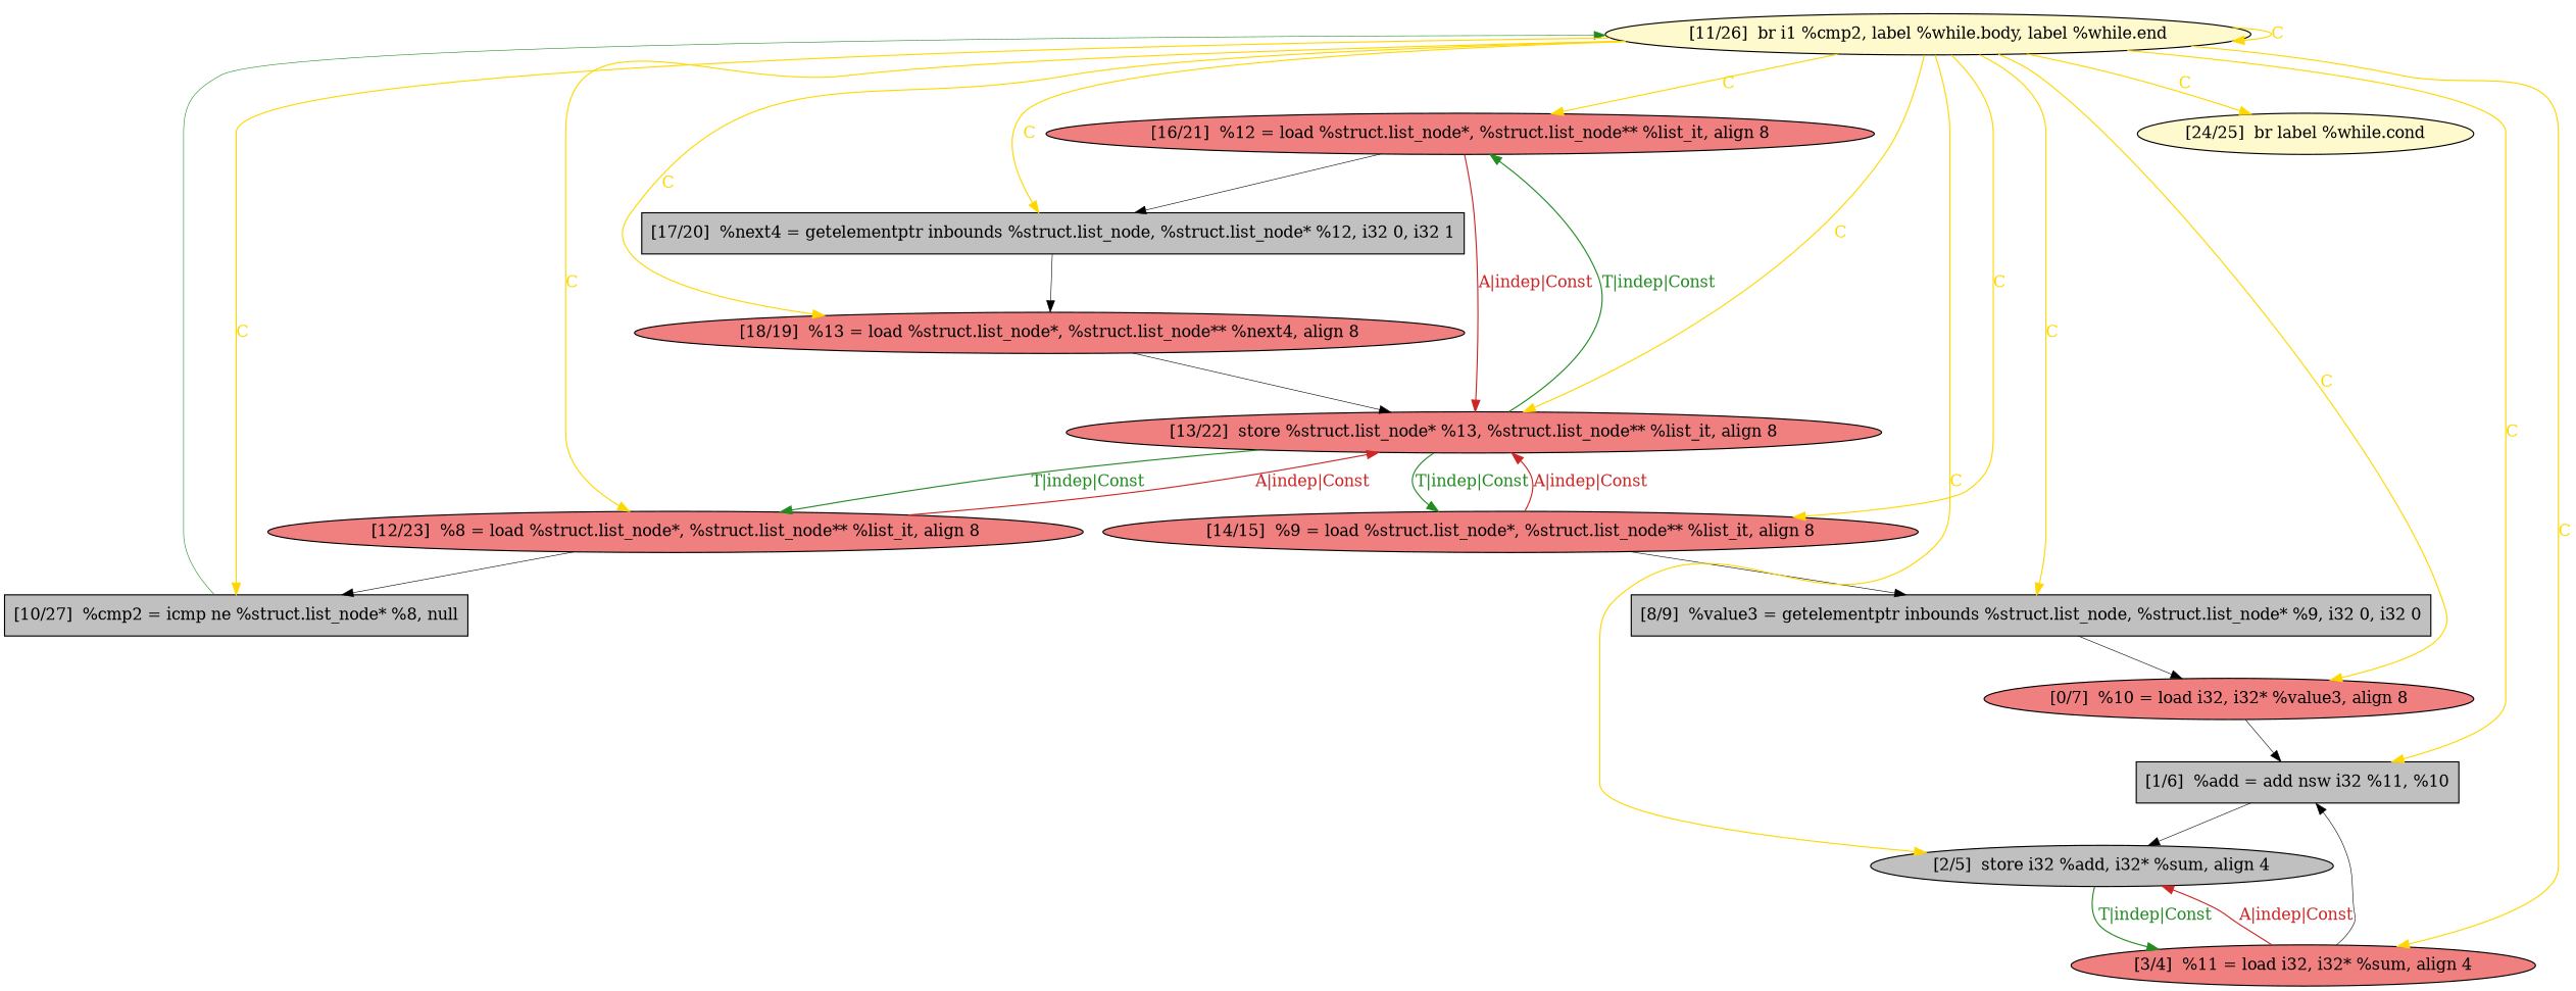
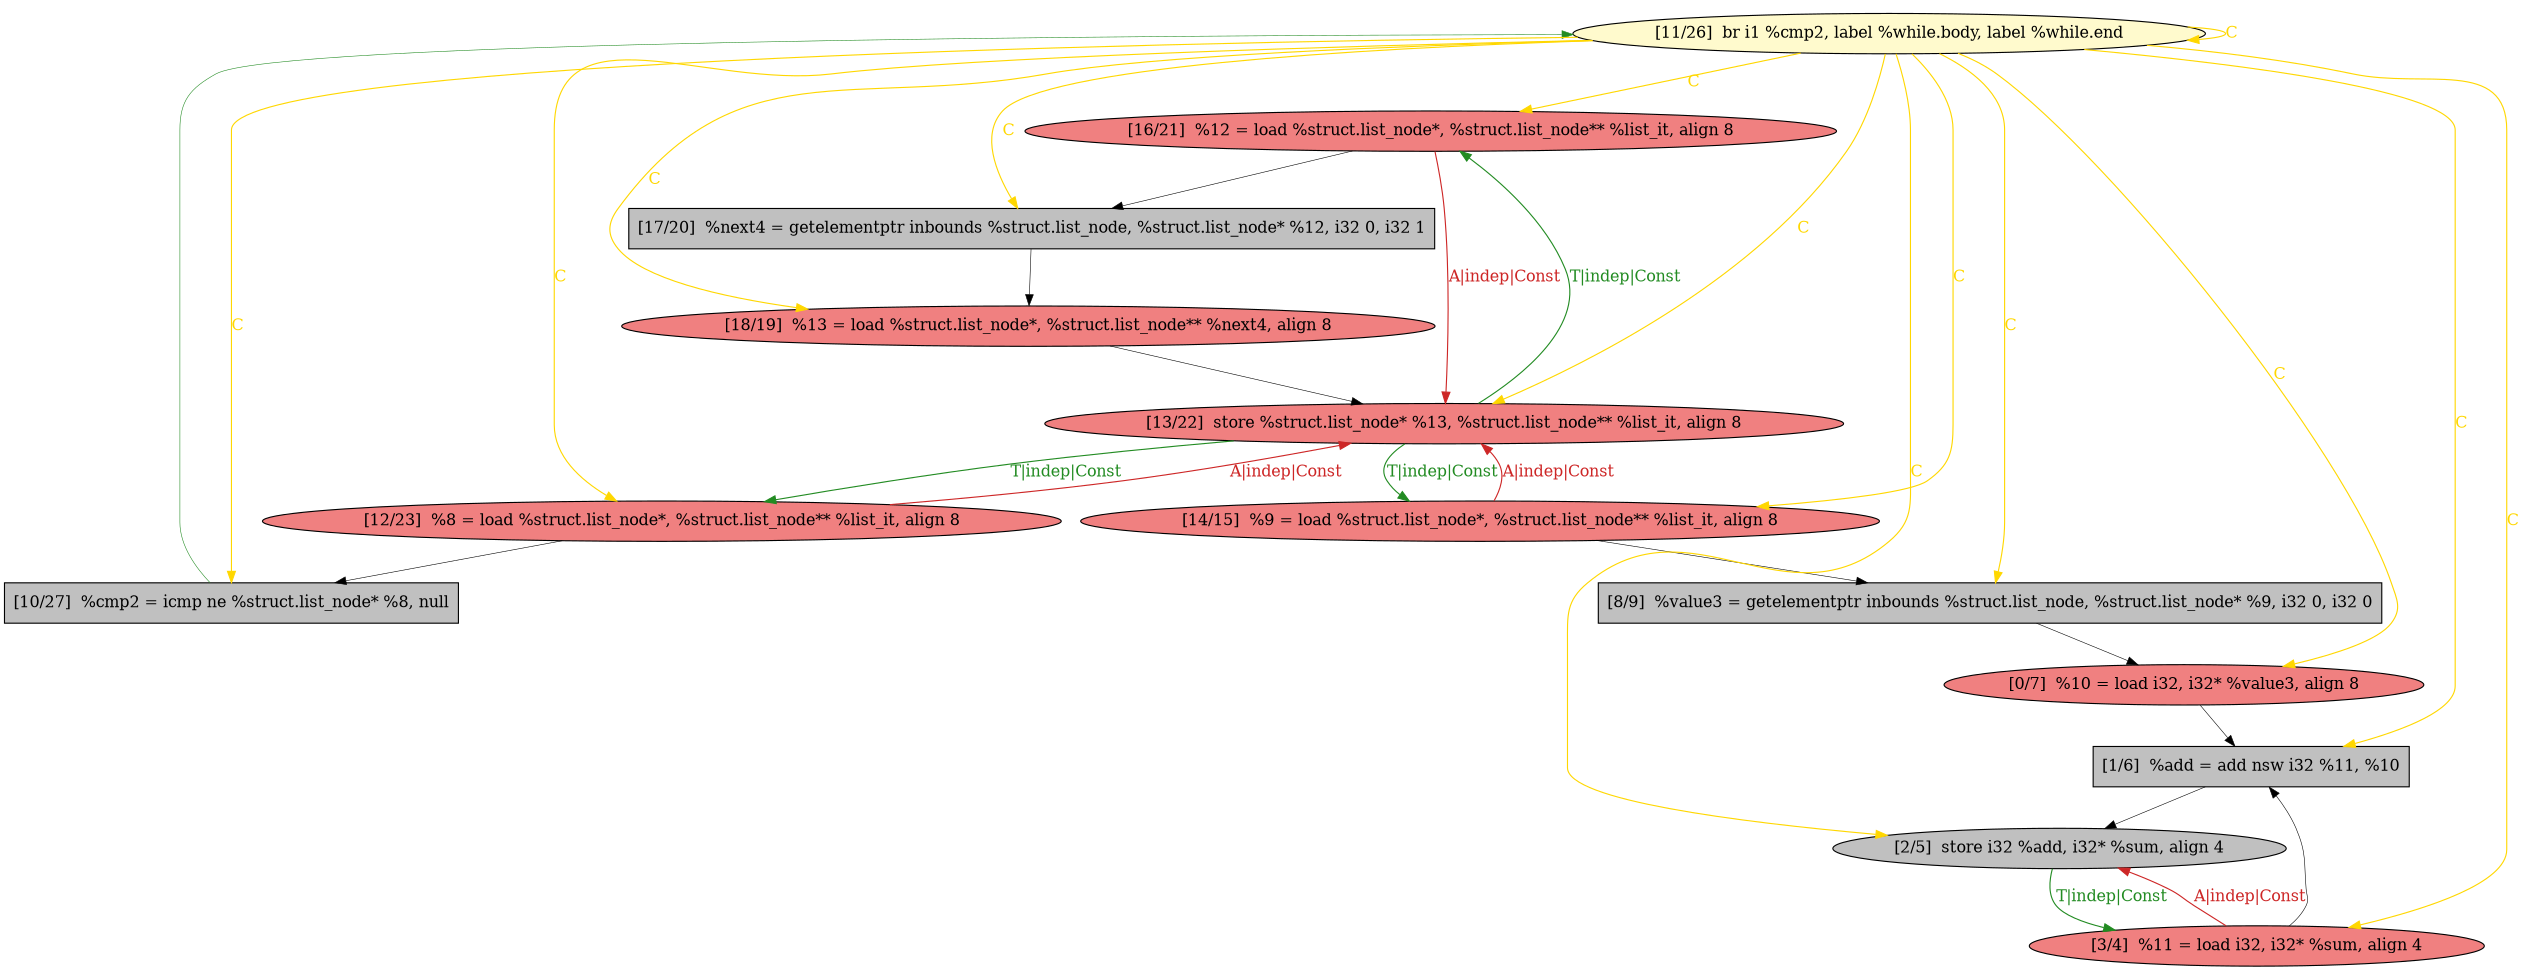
  digraph {
    node [fillcolor=lightcoral shape=ellipse style=filled]
    edge [color=gold fontcolor=gold penwidth=1.0 style=solid]
    n1 [fillcolor=grey label="[1/6]  %add = add nsw i32 %11, %10" shape=rectangle]
    n2 [fillcolor=grey label="[2/5]  store i32 %add, i32* %sum, align 4"]
    n3 [label="[3/4]  %11 = load i32, i32* %sum, align 4"]
    n4 [label="[16/21]  %12 = load %struct.list_node*, %struct.list_node** %list_it, align 8"]
    n5 [label="[13/22]  store %struct.list_node* %13, %struct.list_node** %list_it, align 8"]
    n6 [fillcolor=grey label="[17/20]  %next4 = getelementptr inbounds %struct.list_node, %struct.list_node* %12, i32 0, i32 1" shape=rectangle]
    n7 [label="[12/23]  %8 = load %struct.list_node*, %struct.list_node** %list_it, align 8"]
    n8 [label="[14/15]  %9 = load %struct.list_node*, %struct.list_node** %list_it, align 8"]
    n9 [label="[18/19]  %13 = load %struct.list_node*, %struct.list_node** %next4, align 8"]
-   n10 [fillcolor=lemonchiffon label="[24/25]  br label %while.cond"]
    n11 [fillcolor=grey label="[10/27]  %cmp2 = icmp ne %struct.list_node* %8, null" shape=rectangle]
    n12 [fillcolor=grey label="[8/9]  %value3 = getelementptr inbounds %struct.list_node, %struct.list_node* %9, i32 0, i32 0" shape=rectangle]
    n13 [label="[0/7]  %10 = load i32, i32* %value3, align 8"]
    n14 [fillcolor=lemonchiffon label="[11/26]  br i1 %cmp2, label %while.body, label %while.end"]
    n1 -> n2 [color=black fontcolor=black penwidth=0.5]
    n2 -> n3 [color=forestgreen fontcolor=forestgreen label="T|indep|Const"]
    n3 -> n1 [color=black fontcolor=black penwidth=0.5]
    n3 -> n2 [color=firebrick3 fontcolor=firebrick3 label="A|indep|Const"]
    n4 -> n5 [color=firebrick3 fontcolor=firebrick3 label="A|indep|Const"]
    n4 -> n6 [color=black fontcolor=black penwidth=0.5]
    n5 -> n4 [color=forestgreen fontcolor=forestgreen label="T|indep|Const"]
    n5 -> n7 [color=forestgreen fontcolor=forestgreen label="T|indep|Const"]
    n5 -> n8 [color=forestgreen fontcolor=forestgreen label="T|indep|Const"]
    n6 -> n9 [color=black fontcolor=black penwidth=0.5]
    n7 -> n5 [color=firebrick3 fontcolor=firebrick3 label="A|indep|Const"]
    n7 -> n11 [color=black fontcolor=black penwidth=0.5]
    n8 -> n5 [color=firebrick3 fontcolor=firebrick3 label="A|indep|Const"]
    n8 -> n12 [color=black fontcolor=black penwidth=0.5]
    n9 -> n5 [color=black fontcolor=black penwidth=0.5]
    n11 -> n14 [color=forestgreen fontcolor=black penwidth=0.5]
    n12 -> n13 [color=black fontcolor=black penwidth=0.5]
    n13 -> n1 [color=black fontcolor=black penwidth=0.5]
    n14 -> n1 [label=C]
    n14 -> n2 [label=C]
    n14 -> n3 [label=C]
    n14 -> n4 [label=C]
    n14 -> n5 [label=C]
    n14 -> n6 [label=C]
    n14 -> n7 [label=C]
    n14 -> n8 [label=C]
    n14 -> n9 [label=C]
-   n14 -> n10 [label=C]
    n14 -> n11 [label=C]
    n14 -> n12 [label=C]
    n14 -> n13 [label=C]
    n14 -> n14 [label=C]
  }
